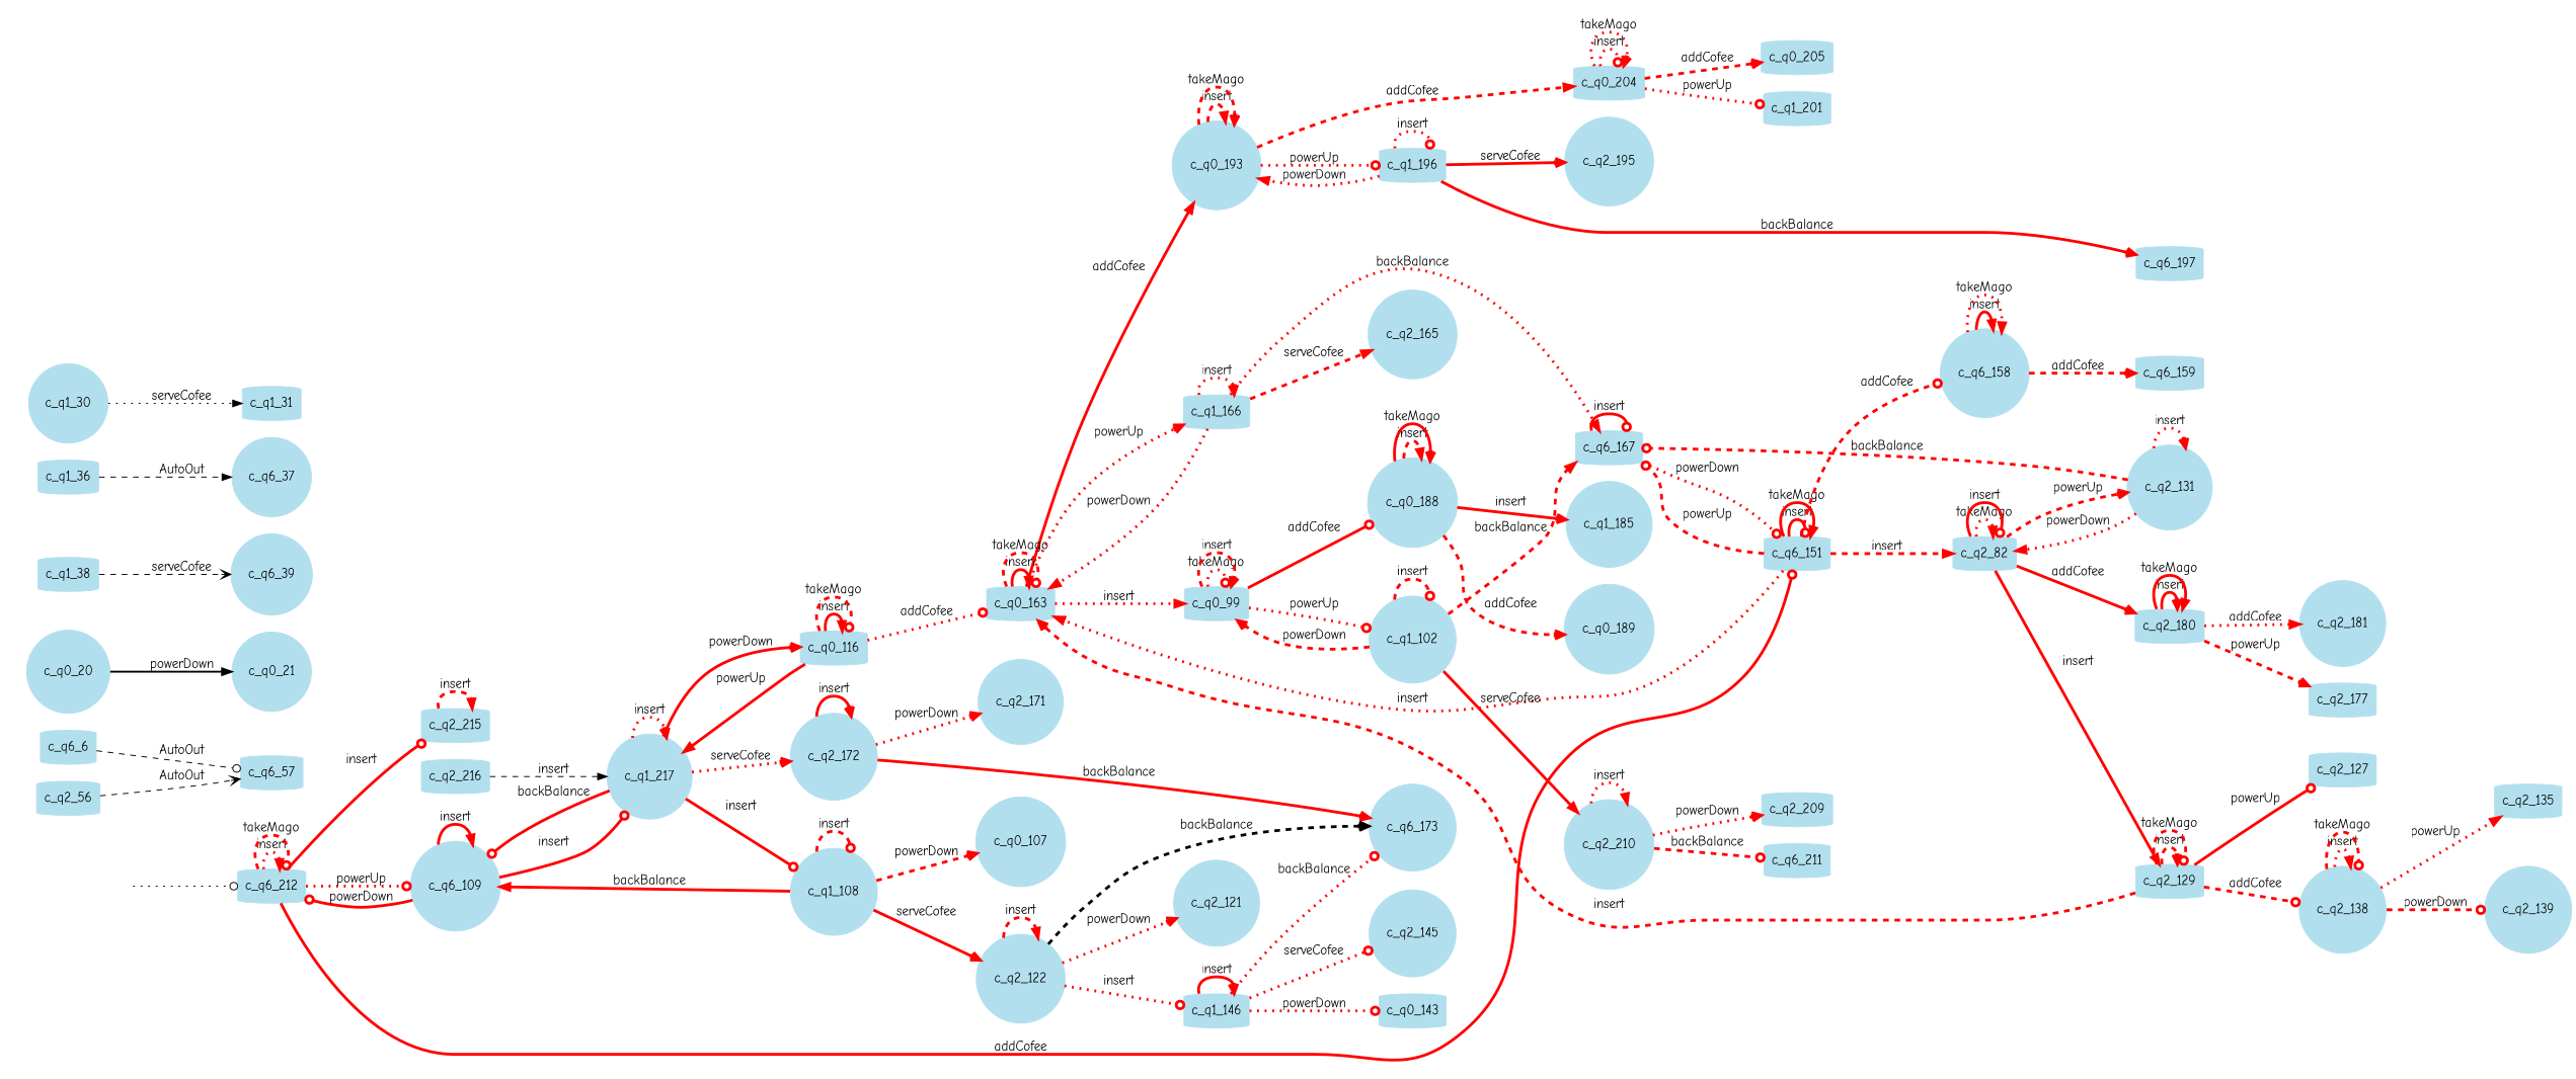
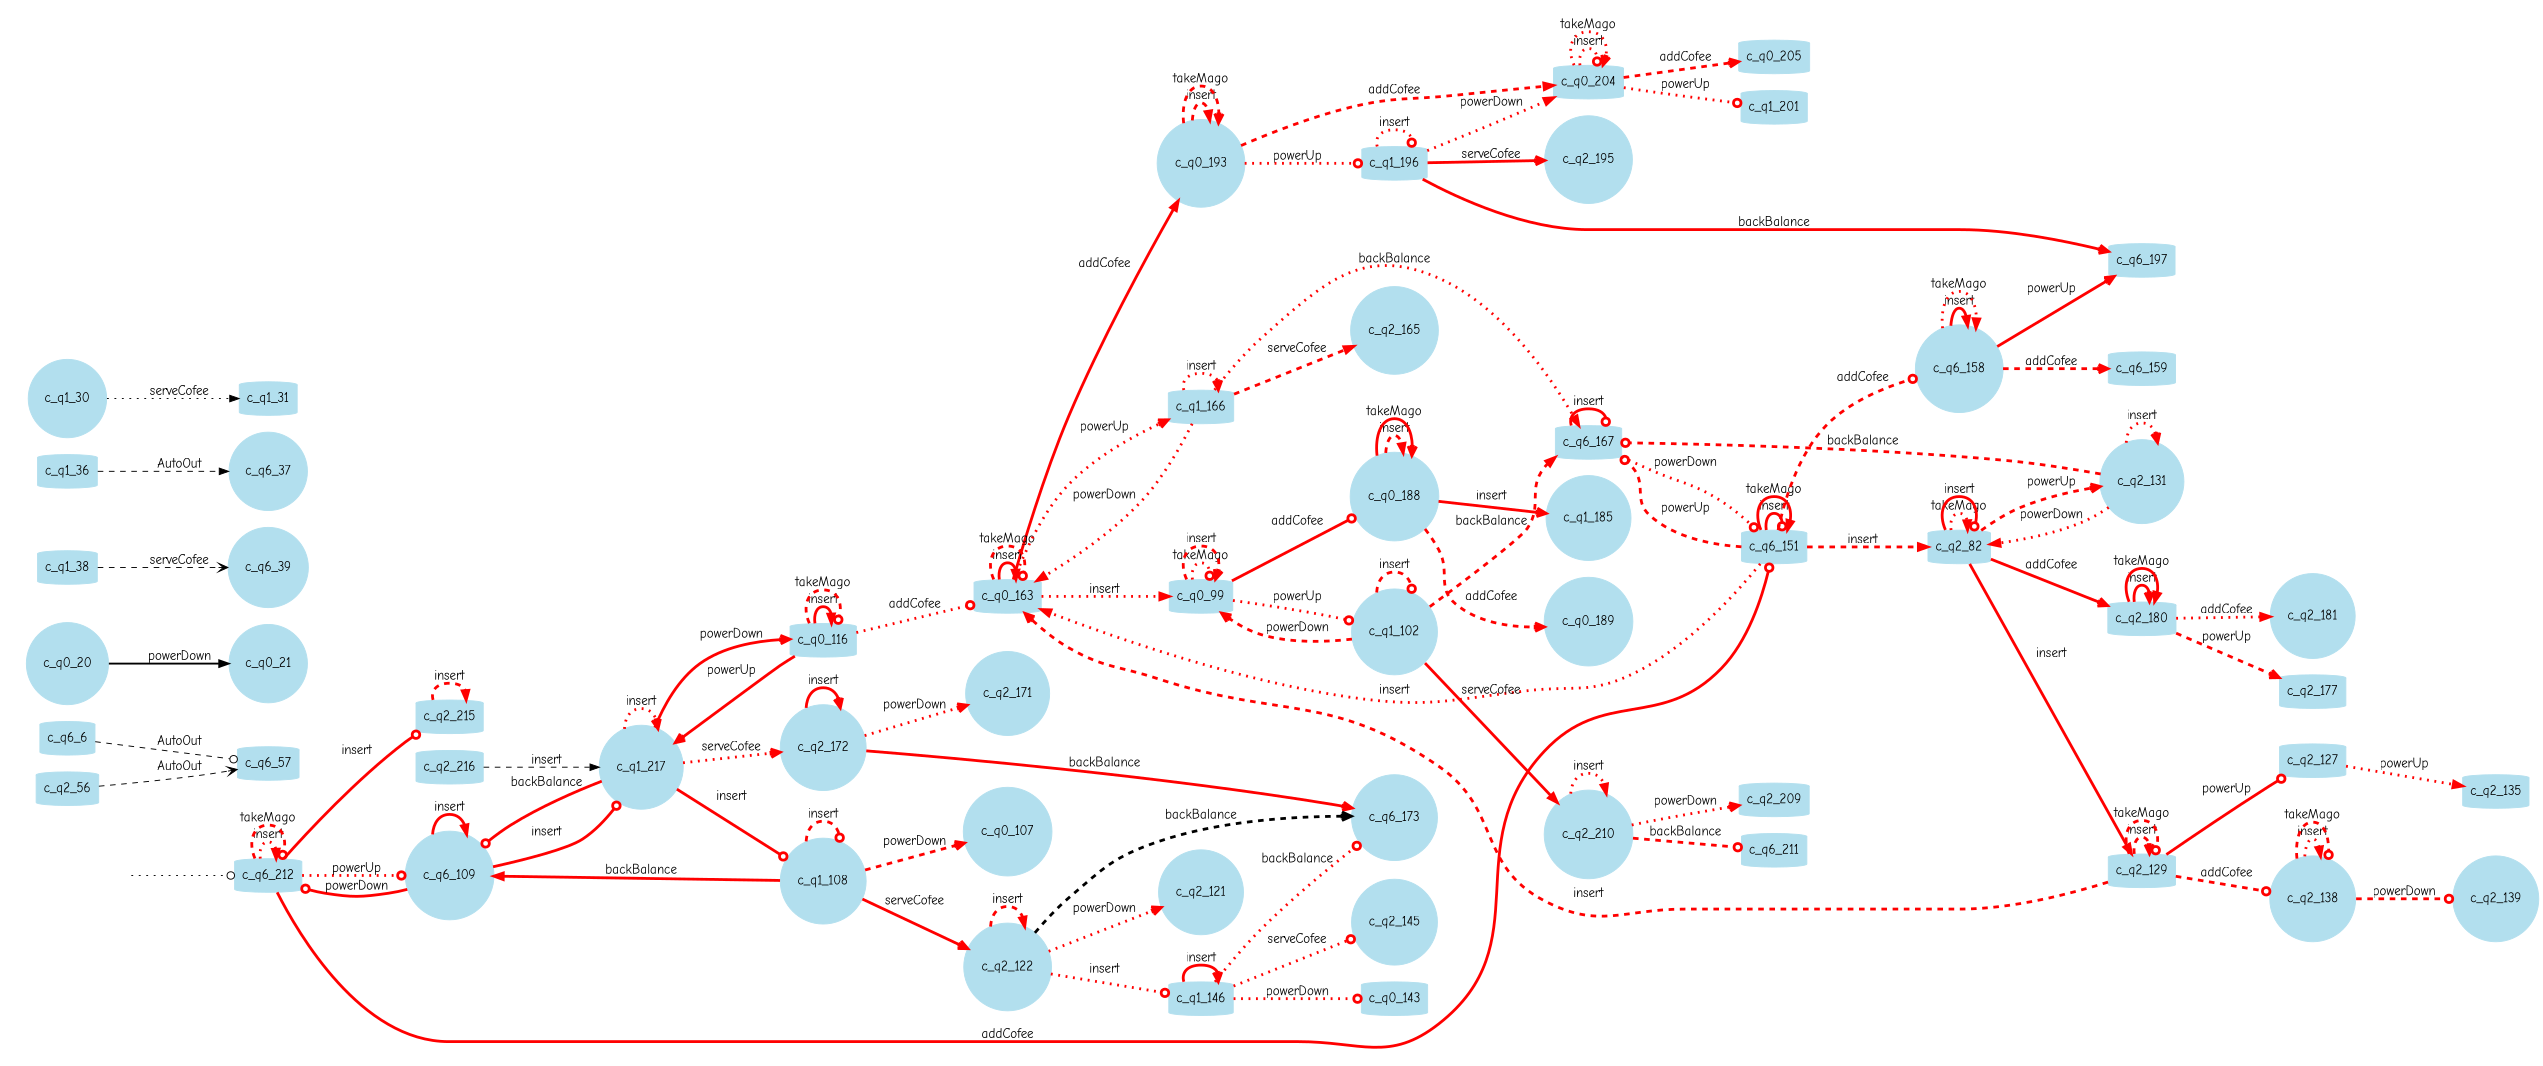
  digraph {
    fontname="Comic Neue"
    rankdir=LR
    node [fontname="Comic Neue" style="rounded, filled" color=lightblue2 shape=cylinder]
    edge [arrowhead=odot fontname="Comic Neue" style=dashed color=red penwidth=3]
    start_c_q6_212 [style=invisible color="" shape=""]
    n2 [label=c_q6_212]
    n3 [label=c_q2_215]
    n4 [label=c_q6_109 shape=circle]
    n5 [label=c_q6_151]
    n6 [label=c_q2_131 shape=circle]
    n7 [label=c_q6_167]
    n8 [label=c_q2_82]
    n9 [label=c_q2_129]
    n10 [label=c_q2_180]
    n11 [label=c_q2_181 shape=circle]
    n12 [label=c_q1_185 shape=circle]
    n13 [label=c_q6_6]
    n14 [label=c_q6_57]
    n15 [label=c_q2_145 shape=circle]
    n16 [label=c_q2_127]
    n17 [label=c_q6_211]
    n18 [label=c_q1_196]
    n19 [label=c_q6_197]
    n20 [label=c_q2_195 shape=circle]
    n21 [label=c_q0_193 shape=circle]
    n22 [label=c_q0_204]
    n23 [label=c_q2_139 shape=circle]
    n24 [label=c_q1_146]
    n25 [label=c_q6_173 shape=circle]
    n26 [label=c_q0_143]
    n27 [label=c_q0_20 shape=circle]
    n28 [label=c_q0_21 shape=circle]
    n29 [label=c_q2_165 shape=circle]
    n30 [label=c_q2_56]
    n31 [label=c_q0_107 shape=circle]
    n32 [label=c_q6_39 shape=circle]
    n33 [label=c_q0_116]
    n34 [label=c_q0_163]
    n35 [label=c_q1_217 shape=circle]
    n36 [label=c_q0_99]
    n37 [label=c_q1_166]
    n38 [label=c_q1_108 shape=circle]
    n39 [label=c_q2_172 shape=circle]
    n40 [label=c_q0_189 shape=circle]
    n41 [label=c_q1_36]
    n42 [label=c_q6_37 shape=circle]
    n43 [label=c_q2_138 shape=circle]
    n44 [label=c_q2_135]
    n45 [label=c_q2_122 shape=circle]
    n46 [label=c_q2_121 shape=circle]
    n47 [label=c_q2_216]
    n48 [label=c_q0_188 shape=circle]
    n49 [label=c_q1_201]
    n50 [label=c_q2_209]
    n51 [label=c_q6_159]
    n52 [label=c_q1_102 shape=circle]
    n53 [label=c_q2_210 shape=circle]
    n54 [label=c_q6_158 shape=circle]
    n55 [label=c_q2_171 shape=circle]
    n56 [label=c_q2_177]
    n57 [label=c_q0_205]
    n58 [label=c_q1_38]
    n59 [label=c_q1_30 shape=circle]
    n60 [label=c_q1_31]
    start_c_q6_212 -> n2 [style=dotted color="" penwidth=""]
    n2 -> n2 [arrowhead=normal label=insert style=dotted]
    n2 -> n2 [label=takeMago]
    n2 -> n3 [label=insert style=bold]
    n2 -> n4 [label=powerUp style=dotted]
    n2 -> n5 [label=addCofee style=bold]
    n3 -> n3 [arrowhead=normal label=insert]
    n4 -> n2 [label=powerDown style=bold]
    n4 -> n4 [arrowhead=normal label=insert style=bold]
    n4 -> n35 [label=insert style=bold]
    n5 -> n5 [label=insert style=bold]
    n5 -> n5 [arrowhead=normal label=takeMago style=bold]
    n5 -> n7 [label=powerUp]
    n5 -> n8 [arrowhead=normal label=insert]
    n5 -> n34 [arrowhead=normal label=insert style=dotted]
    n5 -> n54 [label=addCofee]
    n6 -> n6 [arrowhead=vee label=insert style=dotted]
    n6 -> n7 [label=backBalance]
    n6 -> n8 [arrowhead=normal label=powerDown style=dotted]
    n7 -> n5 [label=powerDown style=dotted]
    n7 -> n7 [label=insert style=bold]
    n8 -> n6 [arrowhead=vee label=powerUp]
    n8 -> n8 [arrowhead=normal label=takeMago style=dotted]
    n8 -> n8 [label=insert style=bold]
    n8 -> n9 [arrowhead=normal label=insert style=bold]
    n8 -> n10 [arrowhead=vee label=addCofee style=bold]
    n9 -> n9 [arrowhead=vee label=insert]
    n9 -> n9 [label=takeMago]
    n9 -> n16 [label=powerUp style=bold]
    n9 -> n34 [arrowhead=vee label=insert]
    n9 -> n43 [label=addCofee]
    n10 -> n10 [arrowhead=vee label=insert style=bold]
    n10 -> n10 [arrowhead=normal label=takeMago style=bold]
    n10 -> n11 [arrowhead=normal label=addCofee style=dotted]
    n10 -> n56 [arrowhead=vee label=powerUp]
    n13 -> n14 [label=AutoOut color="" penwidth=""]
    n18 -> n18 [label=insert style=dotted]
    n18 -> n19 [arrowhead=vee label=backBalance style=bold]
    n18 -> n20 [arrowhead=vee label=serveCofee style=bold]
-   n18 -> n21 [arrowhead=normal label=powerDown style=dotted]
+   n18 -> n22 [arrowhead=normal label=powerDown style=dotted]
    n21 -> n18 [label=powerUp style=dotted]
    n21 -> n21 [arrowhead=normal label=insert]
    n21 -> n21 [arrowhead=vee label=takeMago]
    n21 -> n22 [arrowhead=normal label=addCofee]
    n22 -> n22 [label=insert style=dotted]
    n22 -> n22 [arrowhead=vee label=takeMago style=dotted]
    n22 -> n49 [label=powerUp style=dotted]
    n22 -> n57 [arrowhead=vee label=addCofee]
    n24 -> n15 [label=serveCofee style=dotted]
    n24 -> n24 [arrowhead=vee label=insert style=bold]
    n24 -> n25 [label=backBalance style=dotted]
    n24 -> n26 [label=powerDown style=dotted]
    n27 -> n28 [arrowhead=normal label=powerDown style=bold color="" penwidth=""]
    n30 -> n14 [arrowhead=vee label=AutoOut color="" penwidth=""]
    n33 -> n33 [arrowhead=normal label=insert style=bold]
    n33 -> n33 [label=takeMago]
    n33 -> n34 [label=addCofee style=dotted]
-   n33 -> n35 [arrowhead=normal label=powerUp style=bold]
+   n33 -> n35 [arrowhead=vee label=powerUp style=bold]
    n34 -> n21 [arrowhead=normal label=addCofee style=bold]
    n34 -> n34 [arrowhead=normal label=insert style=bold]
    n34 -> n34 [label=takeMago]
    n34 -> n36 [arrowhead=normal label=insert style=dotted]
    n34 -> n37 [arrowhead=vee label=powerUp style=dotted]
    n35 -> n4 [label=backBalance style=bold]
    n35 -> n33 [arrowhead=vee label=powerDown style=bold]
    n35 -> n35 [arrowhead=vee label=insert style=dotted]
    n35 -> n38 [label=insert style=bold]
    n35 -> n39 [arrowhead=vee label=serveCofee style=dotted]
    n36 -> n36 [label=takeMago style=dotted]
    n36 -> n36 [arrowhead=vee label=insert]
    n36 -> n48 [label=addCofee style=bold]
    n36 -> n52 [label=powerUp style=dotted]
    n37 -> n7 [arrowhead=normal label=backBalance style=dotted]
    n37 -> n29 [arrowhead=normal label=serveCofee]
    n37 -> n34 [arrowhead=normal label=powerDown style=dotted]
    n37 -> n37 [arrowhead=vee label=insert style=dotted]
    n38 -> n4 [arrowhead=normal label=backBalance style=bold]
    n38 -> n31 [arrowhead=vee label=powerDown]
    n38 -> n38 [label=insert]
    n38 -> n45 [arrowhead=vee label=serveCofee style=bold]
    n39 -> n25 [arrowhead=vee label=backBalance style=bold]
    n39 -> n39 [arrowhead=vee label=insert style=bold]
    n39 -> n55 [arrowhead=vee label=powerDown style=dotted]
    n41 -> n42 [arrowhead=normal label=AutoOut color="" penwidth=""]
    n43 -> n23 [label=powerDown]
    n43 -> n43 [arrowhead=normal label=insert style=dotted]
    n43 -> n43 [label=takeMago]
-   n43 -> n44 [arrowhead=normal label=powerUp style=dotted]
+   n16 -> n44 [arrowhead=normal label=powerUp style=dotted]
    n45 -> n24 [label=insert style=dotted]
    n45 -> n25 [arrowhead=vee color=black label=backBalance]
    n45 -> n45 [arrowhead=normal label=insert]
    n45 -> n46 [arrowhead=vee label=powerDown style=dotted]
    n47 -> n35 [arrowhead=normal label=insert color="" penwidth=""]
    n48 -> n12 [arrowhead=vee label=insert style=bold]
    n48 -> n40 [arrowhead=vee label=addCofee]
    n48 -> n48 [arrowhead=normal label=insert]
    n48 -> n48 [arrowhead=vee label=takeMago style=bold]
    n52 -> n7 [arrowhead=normal label=backBalance]
    n52 -> n36 [arrowhead=vee label=powerDown]
    n52 -> n52 [label=insert]
    n52 -> n53 [arrowhead=normal label=serveCofee style=bold]
    n53 -> n17 [label=backBalance]
    n53 -> n50 [arrowhead=vee label=powerDown style=dotted]
    n53 -> n53 [arrowhead=normal label=insert style=dotted]
+   n54 -> n19 [arrowhead=vee label=powerUp style=bold]
    n54 -> n51 [arrowhead=vee label=addCofee]
    n54 -> n54 [arrowhead=normal label=insert style=bold]
    n54 -> n54 [arrowhead=normal label=takeMago style=dotted]
    n58 -> n32 [arrowhead=vee label=serveCofee color="" penwidth=""]
    n59 -> n60 [arrowhead=normal label=serveCofee style=dotted color="" penwidth=""]
  }
